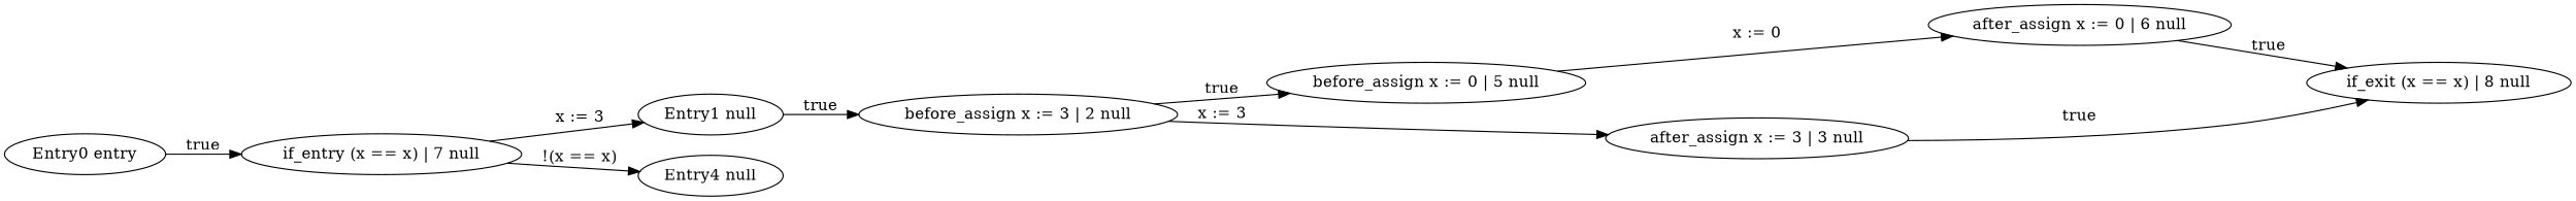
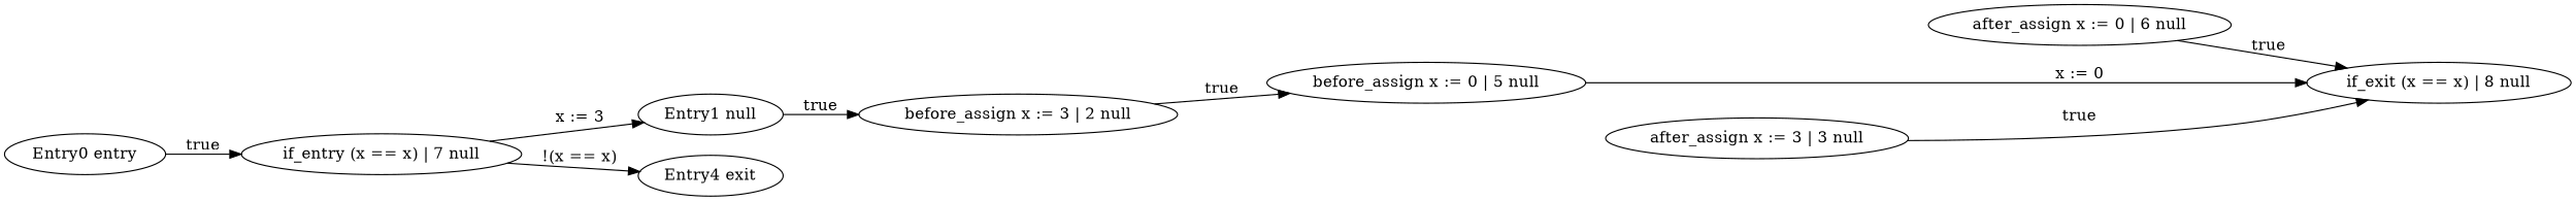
  digraph {
    rankdir=LR
    n1 [label="Entry0 entry"]
    "if_entry (x == x) | 7 null"
    "Entry1 null"
-   "Entry4 null"
+   "Entry4 null" [label="Entry4 exit"]
    "before_assign x := 3 | 2 null"
    "before_assign x := 0 | 5 null"
    "after_assign x := 3 | 3 null"
    "after_assign x := 0 | 6 null"
    "if_exit (x == x) | 8 null"
    n1 -> "if_entry (x == x) | 7 null" [label=true]
    "if_entry (x == x) | 7 null" -> "Entry1 null" [label="x := 3"]
    "if_entry (x == x) | 7 null" -> "Entry4 null" [label="!(x == x)"]
    "Entry1 null" -> "before_assign x := 3 | 2 null" [label=true]
    "before_assign x := 3 | 2 null" -> "before_assign x := 0 | 5 null" [label=true]
-   "before_assign x := 3 | 2 null" -> "after_assign x := 3 | 3 null" [label="x := 3"]
-   "before_assign x := 0 | 5 null" -> "after_assign x := 0 | 6 null" [label="x := 0"]
+   "before_assign x := 0 | 5 null" -> "if_exit (x == x) | 8 null" [label="x := 0"]
    "after_assign x := 3 | 3 null" -> "if_exit (x == x) | 8 null" [label=true]
    "after_assign x := 0 | 6 null" -> "if_exit (x == x) | 8 null" [label=true]
  }
